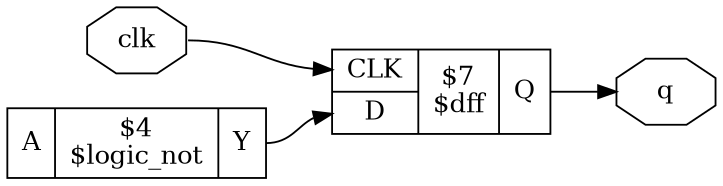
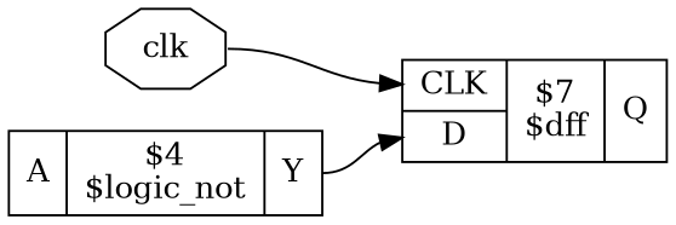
  digraph {
    rankdir=LR
    remincross=true
    node [shape=octagon]
    edge [color=black]
    n1 [color=black fontcolor=black label=clk]
    n2 [label="{{<p9> CLK|<p10> D}|$7\n$dff|{<p11> Q}}" shape=record]
-   n3 [color=black fontcolor=black label=q]
    n4 [label="{{<p6> A}|$4\n$logic_not|{<p7> Y}}" shape=record]
    n1 -> n2 [headport="p9:w" tailport=e]
-   n2 -> n3 [headport=w tailport="p11:e"]
    n4 -> n2 [headport="p10:w" tailport="p7:e"]
  }
